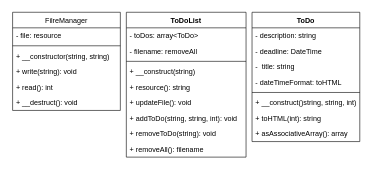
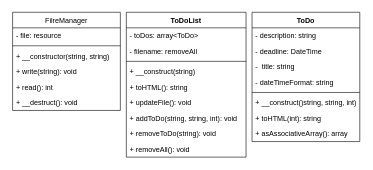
  <mxCell id="0" />
  <mxCell id="1" parent="0" />
  <mxCell id="2" value="FilreManager" style="swimlane;fontStyle=0;childLayout=stackLayout;horizontal=1;startSize=26;fillColor=none;horizontalStack=0;resizeParent=1;resizeParentMax=0;resizeLast=0;collapsible=1;marginBottom=0;" vertex="1" parent="1"><mxGeometry x="20" y="20" width="180" height="164" as="geometry"><mxRectangle x="30" y="30" width="90" height="26" as="alternateBounds" /></mxGeometry></mxCell>
  <mxCell id="3" value="- file: resource" style="text;strokeColor=none;fillColor=none;align=left;verticalAlign=top;spacingLeft=4;spacingRight=4;overflow=hidden;rotatable=0;points=[[0,0.5],[1,0.5]];portConstraint=eastwest;" vertex="1" parent="2"><mxGeometry y="26" width="180" height="26" as="geometry" /></mxCell>
  <mxCell id="4" value="" style="line;strokeWidth=1;fillColor=none;align=left;verticalAlign=middle;spacingTop=-1;spacingLeft=3;spacingRight=3;rotatable=0;labelPosition=right;points=[];portConstraint=eastwest;" vertex="1" parent="2"><mxGeometry y="52" width="180" height="8" as="geometry" /></mxCell>
  <mxCell id="5" value="+ __constructor(string, string)" style="text;strokeColor=none;fillColor=none;align=left;verticalAlign=top;spacingLeft=4;spacingRight=4;overflow=hidden;rotatable=0;points=[[0,0.5],[1,0.5]];portConstraint=eastwest;" vertex="1" parent="2"><mxGeometry y="60" width="180" height="26" as="geometry" /></mxCell>
  <mxCell id="6" value="+ write(string): void" style="text;strokeColor=none;fillColor=none;align=left;verticalAlign=top;spacingLeft=4;spacingRight=4;overflow=hidden;rotatable=0;points=[[0,0.5],[1,0.5]];portConstraint=eastwest;" vertex="1" parent="2"><mxGeometry y="86" width="180" height="26" as="geometry" /></mxCell>
  <mxCell id="7" value="+ read(): int" style="text;strokeColor=none;fillColor=none;align=left;verticalAlign=top;spacingLeft=4;spacingRight=4;overflow=hidden;rotatable=0;points=[[0,0.5],[1,0.5]];portConstraint=eastwest;" vertex="1" parent="2"><mxGeometry y="112" width="180" height="26" as="geometry" /></mxCell>
  <mxCell id="8" value="+ __destruct(): void" style="text;strokeColor=none;fillColor=none;align=left;verticalAlign=top;spacingLeft=4;spacingRight=4;overflow=hidden;rotatable=0;points=[[0,0.5],[1,0.5]];portConstraint=eastwest;" vertex="1" parent="2"><mxGeometry y="138" width="180" height="26" as="geometry" /></mxCell>
  <mxCell id="9" value="ToDoList" style="swimlane;fontStyle=1;align=center;verticalAlign=top;childLayout=stackLayout;horizontal=1;startSize=26;horizontalStack=0;resizeParent=1;resizeParentMax=0;resizeLast=0;collapsible=1;marginBottom=0;" vertex="1" parent="1"><mxGeometry x="210" y="20" width="200" height="242" as="geometry" /></mxCell>
  <mxCell id="10" value="- toDos: array&lt;ToDo&gt;" style="text;strokeColor=none;fillColor=none;align=left;verticalAlign=top;spacingLeft=4;spacingRight=4;overflow=hidden;rotatable=0;points=[[0,0.5],[1,0.5]];portConstraint=eastwest;" vertex="1" parent="9"><mxGeometry y="26" width="200" height="26" as="geometry" /></mxCell>
  <mxCell id="11" value="- filename: removeAll" style="text;strokeColor=none;fillColor=none;align=left;verticalAlign=top;spacingLeft=4;spacingRight=4;overflow=hidden;rotatable=0;points=[[0,0.5],[1,0.5]];portConstraint=eastwest;" vertex="1" parent="9"><mxGeometry y="52" width="200" height="26" as="geometry" /></mxCell>
  <mxCell id="12" value="" style="line;strokeWidth=1;fillColor=none;align=left;verticalAlign=middle;spacingTop=-1;spacingLeft=3;spacingRight=3;rotatable=0;labelPosition=right;points=[];portConstraint=eastwest;" vertex="1" parent="9"><mxGeometry y="78" width="200" height="8" as="geometry" /></mxCell>
  <mxCell id="13" value="+ __construct(string)" style="text;strokeColor=none;fillColor=none;align=left;verticalAlign=top;spacingLeft=4;spacingRight=4;overflow=hidden;rotatable=0;points=[[0,0.5],[1,0.5]];portConstraint=eastwest;" vertex="1" parent="9"><mxGeometry y="86" width="200" height="26" as="geometry" /></mxCell>
- <mxCell id="14" value="+ resource(): string" style="text;strokeColor=none;fillColor=none;align=left;verticalAlign=top;spacingLeft=4;spacingRight=4;overflow=hidden;rotatable=0;points=[[0,0.5],[1,0.5]];portConstraint=eastwest;" vertex="1" parent="9"><mxGeometry y="112" width="200" height="26" as="geometry" /></mxCell>
+ <mxCell id="14" value="+ toHTML(): string" style="text;strokeColor=none;fillColor=none;align=left;verticalAlign=top;spacingLeft=4;spacingRight=4;overflow=hidden;rotatable=0;points=[[0,0.5],[1,0.5]];portConstraint=eastwest;" vertex="1" parent="9"><mxGeometry y="112" width="200" height="26" as="geometry" /></mxCell>
  <mxCell id="15" value="+ updateFile(): void" style="text;strokeColor=none;fillColor=none;align=left;verticalAlign=top;spacingLeft=4;spacingRight=4;overflow=hidden;rotatable=0;points=[[0,0.5],[1,0.5]];portConstraint=eastwest;" vertex="1" parent="9"><mxGeometry y="138" width="200" height="26" as="geometry" /></mxCell>
  <mxCell id="16" value="+ addToDo(string, string, int): void" style="text;strokeColor=none;fillColor=none;align=left;verticalAlign=top;spacingLeft=4;spacingRight=4;overflow=hidden;rotatable=0;points=[[0,0.5],[1,0.5]];portConstraint=eastwest;" vertex="1" parent="9"><mxGeometry y="164" width="200" height="26" as="geometry" /></mxCell>
  <mxCell id="17" value="+ removeToDo(string): void" style="text;strokeColor=none;fillColor=none;align=left;verticalAlign=top;spacingLeft=4;spacingRight=4;overflow=hidden;rotatable=0;points=[[0,0.5],[1,0.5]];portConstraint=eastwest;" vertex="1" parent="9"><mxGeometry y="190" width="200" height="26" as="geometry" /></mxCell>
- <mxCell id="18" value="+ removeAll(): filename" style="text;strokeColor=none;fillColor=none;align=left;verticalAlign=top;spacingLeft=4;spacingRight=4;overflow=hidden;rotatable=0;points=[[0,0.5],[1,0.5]];portConstraint=eastwest;" vertex="1" parent="9"><mxGeometry y="216" width="200" height="26" as="geometry" /></mxCell>
+ <mxCell id="18" value="+ removeAll(): void" style="text;strokeColor=none;fillColor=none;align=left;verticalAlign=top;spacingLeft=4;spacingRight=4;overflow=hidden;rotatable=0;points=[[0,0.5],[1,0.5]];portConstraint=eastwest;" vertex="1" parent="9"><mxGeometry y="216" width="200" height="26" as="geometry" /></mxCell>
  <mxCell id="19" value="ToDo" style="swimlane;fontStyle=1;align=center;verticalAlign=top;childLayout=stackLayout;horizontal=1;startSize=26;horizontalStack=0;resizeParent=1;resizeParentMax=0;resizeLast=0;collapsible=1;marginBottom=0;" vertex="1" parent="1"><mxGeometry x="420" y="20" width="180" height="216" as="geometry" /></mxCell>
  <mxCell id="20" value="- description: string" style="text;strokeColor=none;fillColor=none;align=left;verticalAlign=top;spacingLeft=4;spacingRight=4;overflow=hidden;rotatable=0;points=[[0,0.5],[1,0.5]];portConstraint=eastwest;" vertex="1" parent="19"><mxGeometry y="26" width="180" height="26" as="geometry" /></mxCell>
  <mxCell id="21" value="- deadline: DateTime" style="text;strokeColor=none;fillColor=none;align=left;verticalAlign=top;spacingLeft=4;spacingRight=4;overflow=hidden;rotatable=0;points=[[0,0.5],[1,0.5]];portConstraint=eastwest;" vertex="1" parent="19"><mxGeometry y="52" width="180" height="26" as="geometry" /></mxCell>
  <mxCell id="22" value="-  title: string" style="text;strokeColor=none;fillColor=none;align=left;verticalAlign=top;spacingLeft=4;spacingRight=4;overflow=hidden;rotatable=0;points=[[0,0.5],[1,0.5]];portConstraint=eastwest;" vertex="1" parent="19"><mxGeometry y="78" width="180" height="26" as="geometry" /></mxCell>
- <mxCell id="23" value="- dateTimeFormat: toHTML" style="text;strokeColor=none;fillColor=none;align=left;verticalAlign=top;spacingLeft=4;spacingRight=4;overflow=hidden;rotatable=0;points=[[0,0.5],[1,0.5]];portConstraint=eastwest;" vertex="1" parent="19"><mxGeometry y="104" width="180" height="26" as="geometry" /></mxCell>
+ <mxCell id="23" value="- dateTimeFormat: string" style="text;strokeColor=none;fillColor=none;align=left;verticalAlign=top;spacingLeft=4;spacingRight=4;overflow=hidden;rotatable=0;points=[[0,0.5],[1,0.5]];portConstraint=eastwest;" vertex="1" parent="19"><mxGeometry y="104" width="180" height="26" as="geometry" /></mxCell>
  <mxCell id="24" value="" style="line;strokeWidth=1;fillColor=none;align=left;verticalAlign=middle;spacingTop=-1;spacingLeft=3;spacingRight=3;rotatable=0;labelPosition=right;points=[];portConstraint=eastwest;" vertex="1" parent="19"><mxGeometry y="130" width="180" height="8" as="geometry" /></mxCell>
  <mxCell id="25" value="+ __construct()string, string, int)" style="text;strokeColor=none;fillColor=none;align=left;verticalAlign=top;spacingLeft=4;spacingRight=4;overflow=hidden;rotatable=0;points=[[0,0.5],[1,0.5]];portConstraint=eastwest;" vertex="1" parent="19"><mxGeometry y="138" width="180" height="26" as="geometry" /></mxCell>
  <mxCell id="26" value="+ toHTML(int): string" style="text;strokeColor=none;fillColor=none;align=left;verticalAlign=top;spacingLeft=4;spacingRight=4;overflow=hidden;rotatable=0;points=[[0,0.5],[1,0.5]];portConstraint=eastwest;" vertex="1" parent="19"><mxGeometry y="164" width="180" height="26" as="geometry" /></mxCell>
  <mxCell id="27" value="+ asAssociativeArray(): array" style="text;strokeColor=none;fillColor=none;align=left;verticalAlign=top;spacingLeft=4;spacingRight=4;overflow=hidden;rotatable=0;points=[[0,0.5],[1,0.5]];portConstraint=eastwest;" vertex="1" parent="19"><mxGeometry y="190" width="180" height="26" as="geometry" /></mxCell>
